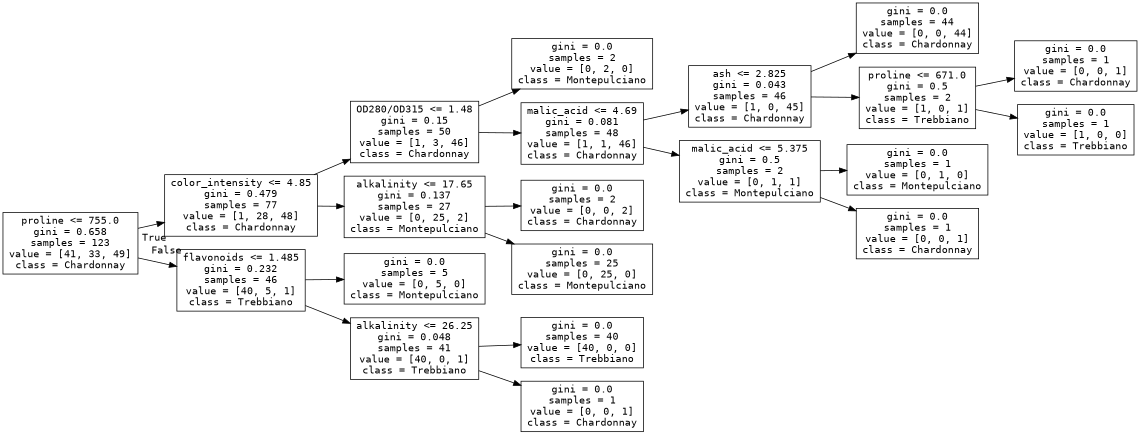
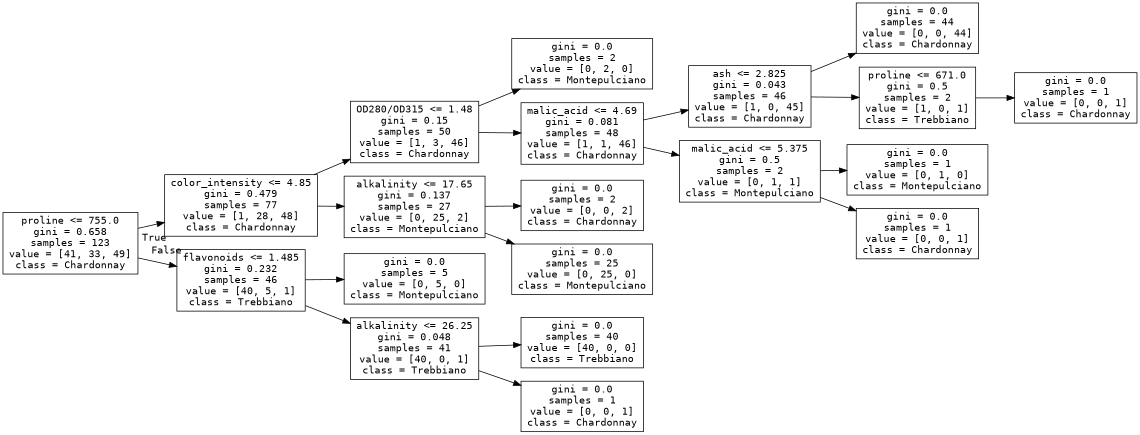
  digraph {
    rankdir=LR
    fontname="DejaVu Sans Mono"
    node [shape=box fontname="DejaVu Sans Mono"]
    edge [fontname="DejaVu Sans Mono"]
    n1 [label="proline <= 755.0\ngini = 0.658\nsamples = 123\nvalue = [41, 33, 49]\nclass = Chardonnay"]
    n2 [label="color_intensity <= 4.85\ngini = 0.479\nsamples = 77\nvalue = [1, 28, 48]\nclass = Chardonnay"]
    n3 [label="flavonoids <= 1.485\ngini = 0.232\nsamples = 46\nvalue = [40, 5, 1]\nclass = Trebbiano"]
    n4 [label="OD280/OD315 <= 1.48\ngini = 0.15\nsamples = 50\nvalue = [1, 3, 46]\nclass = Chardonnay"]
    n5 [label="alkalinity <= 17.65\ngini = 0.137\nsamples = 27\nvalue = [0, 25, 2]\nclass = Montepulciano"]
    n6 [label="gini = 0.0\nsamples = 2\nvalue = [0, 2, 0]\nclass = Montepulciano"]
    n7 [label="malic_acid <= 4.69\ngini = 0.081\nsamples = 48\nvalue = [1, 1, 46]\nclass = Chardonnay"]
    n8 [label="ash <= 2.825\ngini = 0.043\nsamples = 46\nvalue = [1, 0, 45]\nclass = Chardonnay"]
    n9 [label="malic_acid <= 5.375\ngini = 0.5\nsamples = 2\nvalue = [0, 1, 1]\nclass = Montepulciano"]
    n10 [label="gini = 0.0\nsamples = 44\nvalue = [0, 0, 44]\nclass = Chardonnay"]
    n11 [label="proline <= 671.0\ngini = 0.5\nsamples = 2\nvalue = [1, 0, 1]\nclass = Trebbiano"]
    n12 [label="gini = 0.0\nsamples = 1\nvalue = [0, 0, 1]\nclass = Chardonnay"]
-   n13 [label="gini = 0.0\nsamples = 1\nvalue = [1, 0, 0]\nclass = Trebbiano"]
    n14 [label="gini = 0.0\nsamples = 1\nvalue = [0, 1, 0]\nclass = Montepulciano"]
    n15 [label="gini = 0.0\nsamples = 1\nvalue = [0, 0, 1]\nclass = Chardonnay"]
    n16 [label="gini = 0.0\nsamples = 2\nvalue = [0, 0, 2]\nclass = Chardonnay"]
    n17 [label="gini = 0.0\nsamples = 25\nvalue = [0, 25, 0]\nclass = Montepulciano"]
    n18 [label="gini = 0.0\nsamples = 5\nvalue = [0, 5, 0]\nclass = Montepulciano"]
    n19 [label="alkalinity <= 26.25\ngini = 0.048\nsamples = 41\nvalue = [40, 0, 1]\nclass = Trebbiano"]
    n20 [label="gini = 0.0\nsamples = 40\nvalue = [40, 0, 0]\nclass = Trebbiano"]
    n21 [label="gini = 0.0\nsamples = 1\nvalue = [0, 0, 1]\nclass = Chardonnay"]
    n1 -> n2 [headlabel=True labelangle=45 labeldistance=2.5]
    n1 -> n3 [headlabel=False labelangle=-45 labeldistance=2.5]
    n2 -> n4
    n2 -> n5
    n3 -> n18
    n3 -> n19
    n4 -> n6
    n4 -> n7
    n5 -> n16
    n5 -> n17
    n7 -> n8
    n7 -> n9
    n8 -> n10
    n8 -> n11
    n9 -> n14
    n9 -> n15
    n11 -> n12
-   n11 -> n13
    n19 -> n20
    n19 -> n21
  }
